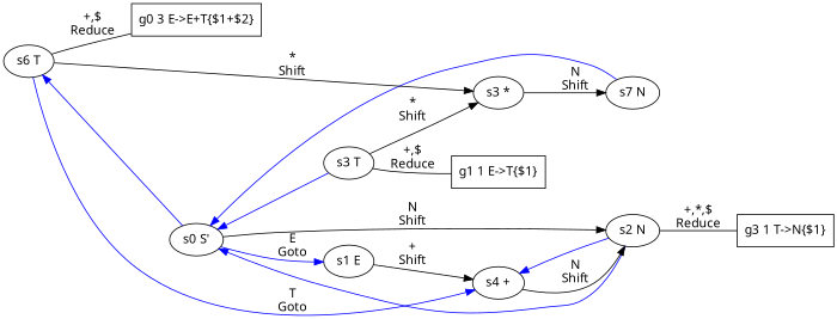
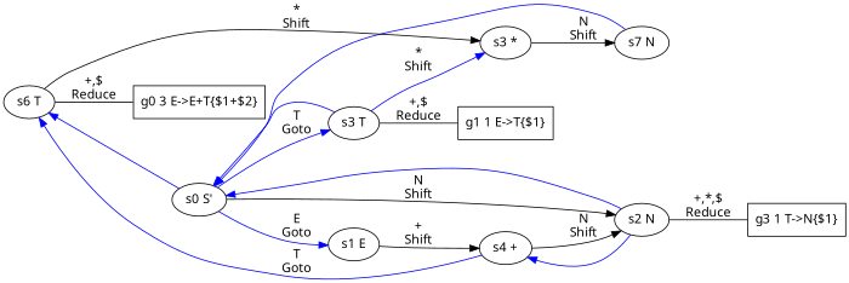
  digraph {
    fontname="Noto Sans"
    rankdir=LR
    node [fontname="Noto Sans"]
    edge [fontname="Noto Sans"]
    n1 [label="g0 3 E->E+T{$1+$2}" shape=box]
    n2 [label="g1 1 E->T{$1}" shape=box]
    n3 [label="g3 1 T->N{$1}" shape=box]
    n4 [label="s0 S'"]
    n5 [label="s1 E"]
    n6 [label="s2 N"]
    n7 [label="s3 T"]
    n8 [label="s7 N"]
    n9 [label="s4 +"]
    n10 [label="s3 *"]
    n11 [label="s6 T"]
    n4 -> n5 [color=blue label="E\nGoto"]
    n4 -> n6 [label="N\nShift"]
    n4 -> n6 [color=blue dir=back weight=0.1]
+   n4 -> n7 [color=blue label="T\nGoto"]
    n4 -> n7 [color=blue dir=back weight=0.1]
    n4 -> n8 [color=blue dir=back weight=0.1]
    n5 -> n9 [label="+\nShift"]
    n6 -> n3 [dir=none label="+,*,$\nReduce"]
    n7 -> n2 [dir=none label="+,$\nReduce"]
-   n7 -> n10 [label="*\nShift"]
+   n7 -> n10 [label="*\nShift" color=blue]
    n9 -> n6 [color=blue dir=back weight=0.1]
    n9 -> n6 [label="N\nShift"]
-   n11 -> n9 [color=blue label="T\nGoto"]
+   n9 -> n11 [color=blue label="T\nGoto"]
    n10 -> n8 [label="N\nShift"]
    n11 -> n1 [dir=none label="+,$\nReduce"]
    n11 -> n4 [color=blue dir=back weight=0.1]
    n11 -> n10 [label="*\nShift"]
  }
